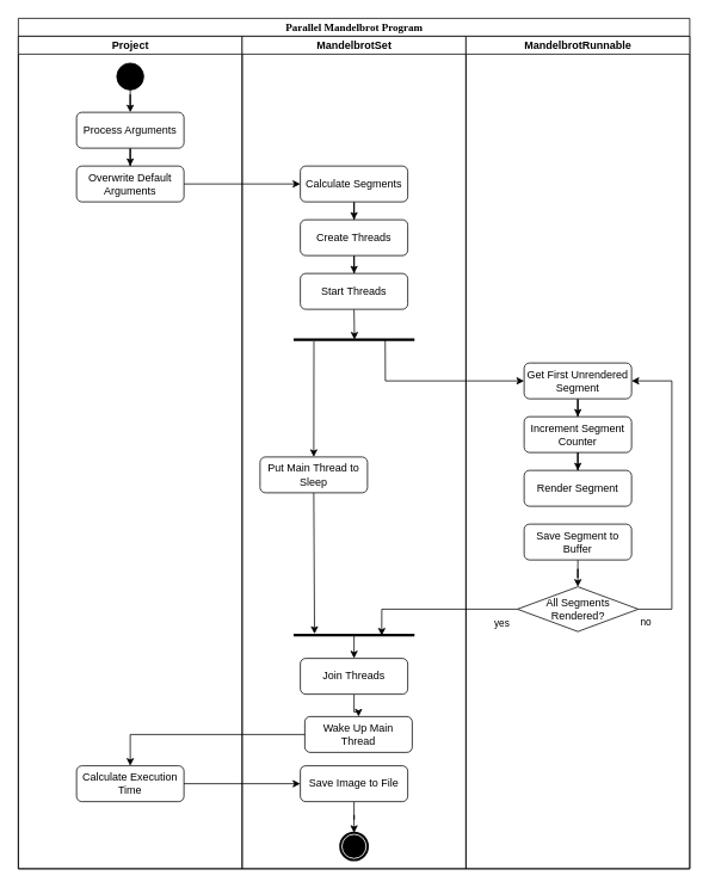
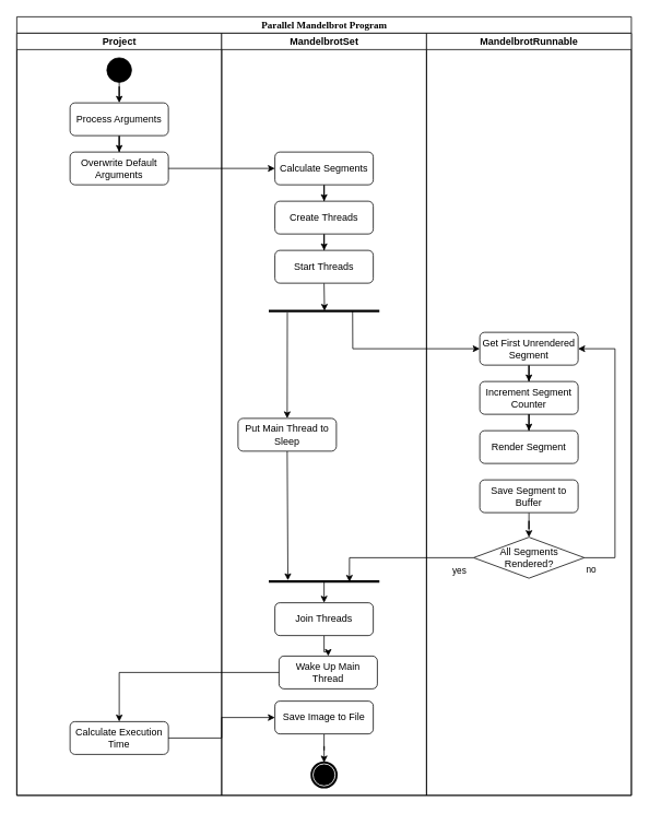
  <mxCell id="0" />
  <mxCell id="1" parent="0" />
  <mxCell id="2" value="Parallel Mandelbrot Program" style="swimlane;html=1;childLayout=stackLayout;startSize=20;rounded=0;shadow=0;comic=0;labelBackgroundColor=none;strokeWidth=1;fontFamily=Verdana;fontSize=12;align=center;" parent="1" vertex="1"><mxGeometry x="20" width="750" height="950" as="geometry" y="20" /></mxCell>
  <mxCell id="3" value="Project" style="swimlane;html=1;startSize=20;" parent="2" vertex="1"><mxGeometry y="20" width="250" height="930" as="geometry" /></mxCell>
  <mxCell id="4" style="edgeStyle=orthogonalEdgeStyle;rounded=0;orthogonalLoop=1;jettySize=auto;html=1;entryX=0.5;entryY=0;entryDx=0;entryDy=0;" edge="1" parent="3" source="5" target="7"><mxGeometry relative="1" as="geometry" /></mxCell>
  <mxCell id="5" value="" style="ellipse;whiteSpace=wrap;html=1;rounded=0;shadow=0;comic=0;labelBackgroundColor=none;strokeWidth=1;fillColor=#000000;fontFamily=Verdana;fontSize=12;align=center;" parent="3" vertex="1"><mxGeometry x="110" y="30" width="30" height="30" as="geometry" /></mxCell>
  <mxCell id="6" value="" style="edgeStyle=orthogonalEdgeStyle;rounded=0;orthogonalLoop=1;jettySize=auto;html=1;" edge="1" parent="3" source="7" target="8"><mxGeometry relative="1" as="geometry" /></mxCell>
  <mxCell id="7" value="Process Arguments" style="rounded=1;whiteSpace=wrap;html=1;" vertex="1" parent="3"><mxGeometry x="65" y="85" width="120" height="40" as="geometry" /></mxCell>
  <mxCell id="8" value="Overwrite Default Arguments" style="rounded=1;whiteSpace=wrap;html=1;" vertex="1" parent="3"><mxGeometry x="65" y="145" width="120" height="40" as="geometry" /></mxCell>
- <mxCell id="9" value="Calculate Execution Time" style="rounded=1;whiteSpace=wrap;html=1;" vertex="1" parent="3"><mxGeometry x="65" y="815" width="120" height="40" as="geometry" /></mxCell>
+ <mxCell id="9" value="Calculate Execution Time" style="rounded=1;whiteSpace=wrap;html=1;" vertex="1" parent="3"><mxGeometry x="65" y="840" width="120" height="40" as="geometry" /></mxCell>
  <mxCell id="10" value="" style="edgeStyle=orthogonalEdgeStyle;rounded=0;orthogonalLoop=1;jettySize=auto;html=1;" edge="1" parent="2" source="8" target="29"><mxGeometry relative="1" as="geometry" /></mxCell>
  <mxCell id="11" value="" style="endArrow=classic;html=1;entryX=0;entryY=0.5;entryDx=0;entryDy=0;exitX=0.758;exitY=0.532;exitDx=0;exitDy=0;exitPerimeter=0;rounded=0;" edge="1" parent="2" source="27" target="38"><mxGeometry width="50" height="50" relative="1" as="geometry"><mxPoint x="410" y="423" as="sourcePoint" /><mxPoint x="470" y="485" as="targetPoint" /><Array as="points"><mxPoint x="410" y="405" /></Array></mxGeometry></mxCell>
  <mxCell id="12" value="yes" style="endArrow=classic;html=1;entryX=0.729;entryY=0.565;entryDx=0;entryDy=0;entryPerimeter=0;exitX=0;exitY=0.5;exitDx=0;exitDy=0;rounded=0;verticalAlign=bottom;" edge="1" parent="2" source="35" target="26"><mxGeometry x="0.946" y="134" width="50" height="50" relative="1" as="geometry"><mxPoint x="405" y="725" as="sourcePoint" /><mxPoint x="442.5" y="838.76" as="targetPoint" /><Array as="points"><mxPoint x="406" y="660" /></Array><mxPoint as="offset" /></mxGeometry></mxCell>
  <mxCell id="13" value="MandelbrotSet" style="swimlane;html=1;startSize=20;" parent="2" vertex="1"><mxGeometry x="250" y="20" width="250" height="930" as="geometry" /></mxCell>
  <mxCell id="14" value="" style="edgeStyle=orthogonalEdgeStyle;rounded=0;orthogonalLoop=1;jettySize=auto;html=1;" edge="1" parent="13" source="29" target="30"><mxGeometry relative="1" as="geometry" /></mxCell>
  <mxCell id="15" value="" style="edgeStyle=orthogonalEdgeStyle;rounded=0;orthogonalLoop=1;jettySize=auto;html=1;" edge="1" parent="13" source="30" target="28"><mxGeometry relative="1" as="geometry" /></mxCell>
  <mxCell id="16" value="" style="endArrow=classic;html=1;exitX=0.5;exitY=1;exitDx=0;exitDy=0;entryX=0.504;entryY=0.483;entryDx=0;entryDy=0;entryPerimeter=0;" edge="1" parent="13" source="28" target="27"><mxGeometry width="50" height="50" relative="1" as="geometry"><mxPoint x="110" y="385" as="sourcePoint" /><mxPoint x="160" y="335" as="targetPoint" /></mxGeometry></mxCell>
  <mxCell id="17" value="" style="endArrow=classic;html=1;exitX=0.168;exitY=0.724;exitDx=0;exitDy=0;exitPerimeter=0;entryX=0.5;entryY=0;entryDx=0;entryDy=0;" edge="1" parent="13" source="27" target="22"><mxGeometry width="50" height="50" relative="1" as="geometry"><mxPoint x="100" y="385" as="sourcePoint" /><mxPoint x="150" y="335" as="targetPoint" /></mxGeometry></mxCell>
  <mxCell id="18" value="" style="endArrow=classic;html=1;exitX=0.5;exitY=1;exitDx=0;exitDy=0;entryX=0.173;entryY=0.326;entryDx=0;entryDy=0;entryPerimeter=0;" edge="1" parent="13" source="22" target="26"><mxGeometry width="50" height="50" relative="1" as="geometry"><mxPoint x="135" y="365.0" as="sourcePoint" /><mxPoint x="79" y="755" as="targetPoint" /></mxGeometry></mxCell>
  <mxCell id="19" value="" style="endArrow=classic;html=1;exitX=0.5;exitY=0.596;exitDx=0;exitDy=0;exitPerimeter=0;entryX=0.5;entryY=0;entryDx=0;entryDy=0;" edge="1" parent="13" target="25" source="26"><mxGeometry width="50" height="50" relative="1" as="geometry"><mxPoint x="110.18" y="685.002" as="sourcePoint" /><mxPoint x="-130" y="599.21" as="targetPoint" /></mxGeometry></mxCell>
  <mxCell id="20" value="" style="edgeStyle=orthogonalEdgeStyle;rounded=0;orthogonalLoop=1;jettySize=auto;html=1;" edge="1" parent="13" source="25" target="24"><mxGeometry relative="1" as="geometry" /></mxCell>
  <mxCell id="21" value="" style="edgeStyle=orthogonalEdgeStyle;rounded=0;orthogonalLoop=1;jettySize=auto;html=1;" edge="1" parent="13" source="31" target="23"><mxGeometry relative="1" as="geometry" /></mxCell>
  <mxCell id="22" value="Put Main Thread to Sleep" style="rounded=1;whiteSpace=wrap;html=1;" vertex="1" parent="13"><mxGeometry x="20" y="470" width="120" height="40" as="geometry" /></mxCell>
  <mxCell id="23" value="" style="shape=mxgraph.bpmn.shape;html=1;verticalLabelPosition=bottom;labelBackgroundColor=#ffffff;verticalAlign=top;perimeter=ellipsePerimeter;outline=end;symbol=terminate;rounded=0;shadow=0;comic=0;strokeWidth=1;fontFamily=Verdana;fontSize=12;align=center;" parent="13" vertex="1"><mxGeometry x="110" y="890" width="30" height="30" as="geometry" /></mxCell>
  <mxCell id="24" value="Wake Up Main Thread" style="rounded=1;whiteSpace=wrap;html=1;" vertex="1" parent="13"><mxGeometry x="70" y="760" width="120" height="40" as="geometry" /></mxCell>
  <mxCell id="25" value="Join Threads" style="rounded=1;whiteSpace=wrap;html=1;" vertex="1" parent="13"><mxGeometry x="65" y="695" width="120" height="40" as="geometry" /></mxCell>
  <mxCell id="26" value="" style="line;strokeWidth=3;fillColor=none;align=left;verticalAlign=middle;spacingTop=-1;spacingLeft=3;spacingRight=3;rotatable=0;labelPosition=right;points=[];portConstraint=eastwest;" vertex="1" parent="13"><mxGeometry x="57.5" y="665" width="135" height="8" as="geometry" /></mxCell>
  <mxCell id="27" value="" style="line;strokeWidth=3;fillColor=none;align=left;verticalAlign=middle;spacingTop=-1;spacingLeft=3;spacingRight=3;rotatable=0;labelPosition=right;points=[];portConstraint=eastwest;" vertex="1" parent="13"><mxGeometry x="57.5" y="335" width="135" height="8" as="geometry" /></mxCell>
  <mxCell id="28" value="Start Threads" style="rounded=1;whiteSpace=wrap;html=1;" vertex="1" parent="13"><mxGeometry x="65" y="265" width="120" height="40" as="geometry" /></mxCell>
  <mxCell id="29" value="Calculate Segments" style="rounded=1;whiteSpace=wrap;html=1;" vertex="1" parent="13"><mxGeometry x="65" y="145" width="120" height="40" as="geometry" /></mxCell>
  <mxCell id="30" value="Create Threads" style="rounded=1;whiteSpace=wrap;html=1;" vertex="1" parent="13"><mxGeometry x="65" y="205" width="120" height="40" as="geometry" /></mxCell>
  <mxCell id="31" value="Save Image to File" style="rounded=1;whiteSpace=wrap;html=1;" vertex="1" parent="13"><mxGeometry x="65" y="815" width="120" height="40" as="geometry" /></mxCell>
  <mxCell id="32" value="MandelbrotRunnable" style="swimlane;html=1;startSize=20;" parent="2" vertex="1"><mxGeometry x="500" y="20" width="250" height="930" as="geometry" /></mxCell>
  <mxCell id="33" value="" style="edgeStyle=orthogonalEdgeStyle;rounded=0;orthogonalLoop=1;jettySize=auto;html=1;" edge="1" parent="32" source="38" target="37"><mxGeometry relative="1" as="geometry" /></mxCell>
  <mxCell id="34" style="edgeStyle=orthogonalEdgeStyle;rounded=0;orthogonalLoop=1;jettySize=auto;html=1;entryX=0.5;entryY=0;entryDx=0;entryDy=0;" edge="1" parent="32" source="41" target="35"><mxGeometry relative="1" as="geometry" /></mxCell>
  <mxCell id="35" value="All Segments Rendered?" style="rhombus;whiteSpace=wrap;html=1;strokeWidth=1;" vertex="1" parent="32"><mxGeometry x="57.5" y="615" width="135" height="50" as="geometry" /></mxCell>
  <mxCell id="36" value="Render Segment" style="rounded=1;whiteSpace=wrap;html=1;" vertex="1" parent="32"><mxGeometry x="65" y="485" width="120" height="40" as="geometry" /></mxCell>
  <mxCell id="37" value="Increment Segment Counter" style="rounded=1;whiteSpace=wrap;html=1;" vertex="1" parent="32"><mxGeometry x="65" y="425" width="120" height="40" as="geometry" /></mxCell>
  <mxCell id="38" value="Get First Unrendered Segment" style="rounded=1;whiteSpace=wrap;html=1;" vertex="1" parent="32"><mxGeometry x="65" y="365" width="120" height="40" as="geometry" /></mxCell>
  <mxCell id="39" value="" style="edgeStyle=orthogonalEdgeStyle;rounded=0;orthogonalLoop=1;jettySize=auto;html=1;" edge="1" parent="32" source="37" target="36"><mxGeometry relative="1" as="geometry" /></mxCell>
  <mxCell id="40" value="no" style="edgeStyle=orthogonalEdgeStyle;rounded=0;orthogonalLoop=1;jettySize=auto;html=1;entryX=1;entryY=0.5;entryDx=0;entryDy=0;exitX=1;exitY=0.5;exitDx=0;exitDy=0;" edge="1" parent="32" source="35" target="38"><mxGeometry x="-0.959" y="-15" relative="1" as="geometry"><mxPoint x="220" y="425" as="targetPoint" /><Array as="points"><mxPoint x="230" y="640" /><mxPoint x="230" y="385" /></Array><mxPoint x="1" as="offset" /></mxGeometry></mxCell>
  <mxCell id="41" value="Save Segment to Buffer" style="rounded=1;whiteSpace=wrap;html=1;" vertex="1" parent="32"><mxGeometry x="65" y="545" width="120" height="40" as="geometry" /></mxCell>
  <mxCell id="42" value="" style="edgeStyle=orthogonalEdgeStyle;rounded=0;orthogonalLoop=1;jettySize=auto;html=1;" edge="1" parent="2" source="24" target="9"><mxGeometry relative="1" as="geometry" /></mxCell>
  <mxCell id="43" value="" style="edgeStyle=orthogonalEdgeStyle;rounded=0;orthogonalLoop=1;jettySize=auto;html=1;" edge="1" parent="2" source="9" target="31"><mxGeometry relative="1" as="geometry" /></mxCell>
